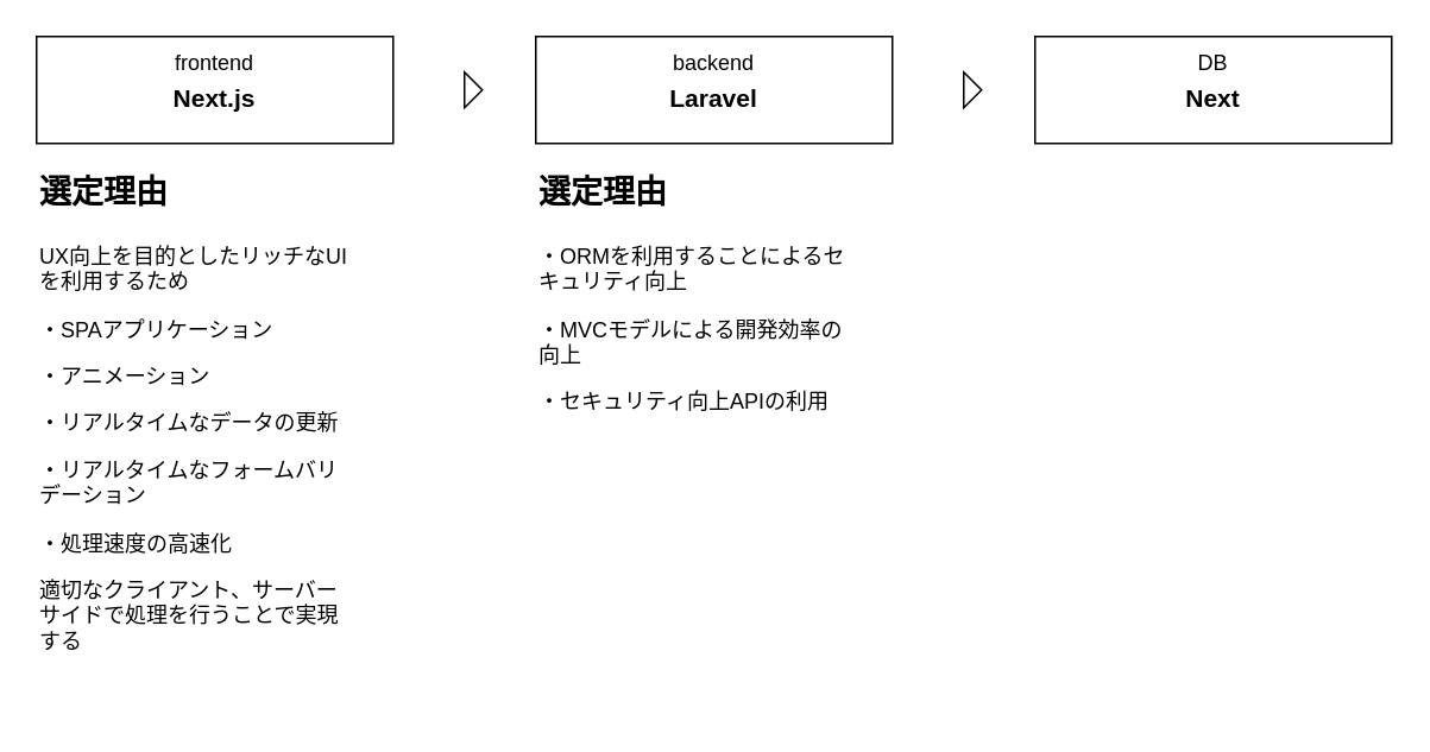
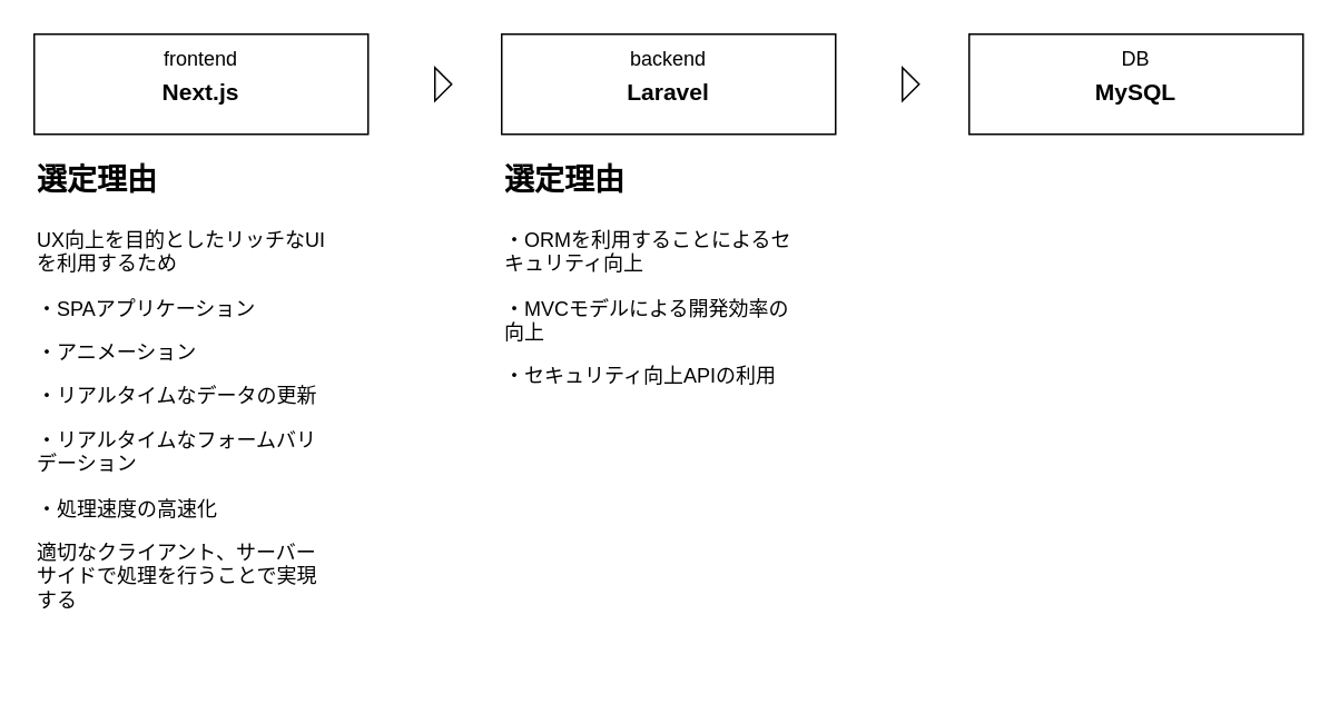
  <mxCell id="0" />
  <mxCell id="1" parent="0" />
  <mxCell id="2" value="" style="rounded=0;whiteSpace=wrap;html=1;" vertex="1" parent="1"><mxGeometry x="20" y="20" width="200" height="60" as="geometry" /></mxCell>
  <mxCell id="3" value="frontend" style="text;html=1;align=center;verticalAlign=middle;whiteSpace=wrap;rounded=0;" vertex="1" parent="1"><mxGeometry x="90" y="20" width="60" height="30" as="geometry" /></mxCell>
  <mxCell id="4" value="&lt;font style=&quot;font-size: 14px;&quot;&gt;&lt;b&gt;Next.js&lt;/b&gt;&lt;/font&gt;" style="text;html=1;align=center;verticalAlign=middle;whiteSpace=wrap;rounded=0;" vertex="1" parent="1"><mxGeometry x="90" y="40" width="60" height="30" as="geometry" /></mxCell>
  <mxCell id="5" value="&lt;h1 style=&quot;margin-top: 0px;&quot;&gt;&lt;font style=&quot;font-size: 18px;&quot;&gt;選定理由&lt;/font&gt;&lt;/h1&gt;&lt;p&gt;UX向上を目的としたリッチなUIを利用するため&lt;/p&gt;&lt;p&gt;・SPAアプリケーション&lt;/p&gt;&lt;p&gt;・アニメーション&lt;/p&gt;&lt;p&gt;・リアルタイムなデータの更新&lt;/p&gt;&lt;p&gt;・リアルタイムなフォームバリデーション&lt;/p&gt;&lt;p&gt;・処理速度の高速化&lt;/p&gt;&lt;p&gt;適切なクライアント、サーバーサイドで処理を行うことで実現する&lt;/p&gt;&lt;p&gt;&lt;br&gt;&lt;/p&gt;" style="text;html=1;whiteSpace=wrap;overflow=hidden;rounded=0;" vertex="1" parent="1"><mxGeometry x="20" y="85" width="180" height="315" as="geometry" /></mxCell>
  <mxCell id="6" value="" style="triangle;whiteSpace=wrap;html=1;" vertex="1" parent="1"><mxGeometry x="260" y="40" width="10" height="20" as="geometry" /></mxCell>
  <mxCell id="7" value="" style="rounded=0;whiteSpace=wrap;html=1;" vertex="1" parent="1"><mxGeometry x="300" y="20" width="200" height="60" as="geometry" /></mxCell>
  <mxCell id="8" value="backend" style="text;html=1;align=center;verticalAlign=middle;whiteSpace=wrap;rounded=0;" vertex="1" parent="1"><mxGeometry x="370" y="20" width="60" height="30" as="geometry" /></mxCell>
  <mxCell id="9" value="&lt;font style=&quot;font-size: 14px;&quot;&gt;&lt;b&gt;Laravel&lt;/b&gt;&lt;/font&gt;" style="text;html=1;align=center;verticalAlign=middle;whiteSpace=wrap;rounded=0;" vertex="1" parent="1"><mxGeometry x="370" y="40" width="60" height="30" as="geometry" /></mxCell>
  <mxCell id="10" value="&lt;h1 style=&quot;margin-top: 0px;&quot;&gt;&lt;font style=&quot;font-size: 18px;&quot;&gt;選定理由&lt;/font&gt;&lt;/h1&gt;&lt;p&gt;・ORMを利用することによるセキュリティ向上&lt;/p&gt;&lt;p&gt;・MVCモデルによる開発効率の向上&lt;/p&gt;&lt;p&gt;・セキュリティ向上APIの利用&lt;/p&gt;&lt;p&gt;&lt;br&gt;&lt;/p&gt;" style="text;html=1;whiteSpace=wrap;overflow=hidden;rounded=0;" vertex="1" parent="1"><mxGeometry x="300" y="85" width="180" height="315" as="geometry" /></mxCell>
  <mxCell id="11" value="" style="rounded=0;whiteSpace=wrap;html=1;" vertex="1" parent="1"><mxGeometry x="580" y="20" width="200" height="60" as="geometry" /></mxCell>
  <mxCell id="12" value="DB" style="text;html=1;align=center;verticalAlign=middle;whiteSpace=wrap;rounded=0;" vertex="1" parent="1"><mxGeometry x="650" y="20" width="60" height="30" as="geometry" /></mxCell>
  <mxCell id="13" value="" style="triangle;whiteSpace=wrap;html=1;" vertex="1" parent="1"><mxGeometry x="540" y="40" width="10" height="20" as="geometry" /></mxCell>
- <mxCell id="14" value="&lt;font style=&quot;font-size: 14px;&quot;&gt;&lt;b&gt;Next&lt;/b&gt;&lt;/font&gt;" style="text;html=1;align=center;verticalAlign=middle;whiteSpace=wrap;rounded=0;" vertex="1" parent="1"><mxGeometry x="650" y="40" width="60" height="30" as="geometry" /></mxCell>
+ <mxCell id="14" value="&lt;font style=&quot;font-size: 14px;&quot;&gt;&lt;b&gt;MySQL&lt;/b&gt;&lt;/font&gt;" style="text;html=1;align=center;verticalAlign=middle;whiteSpace=wrap;rounded=0;" vertex="1" parent="1"><mxGeometry x="650" y="40" width="60" height="30" as="geometry" /></mxCell>
